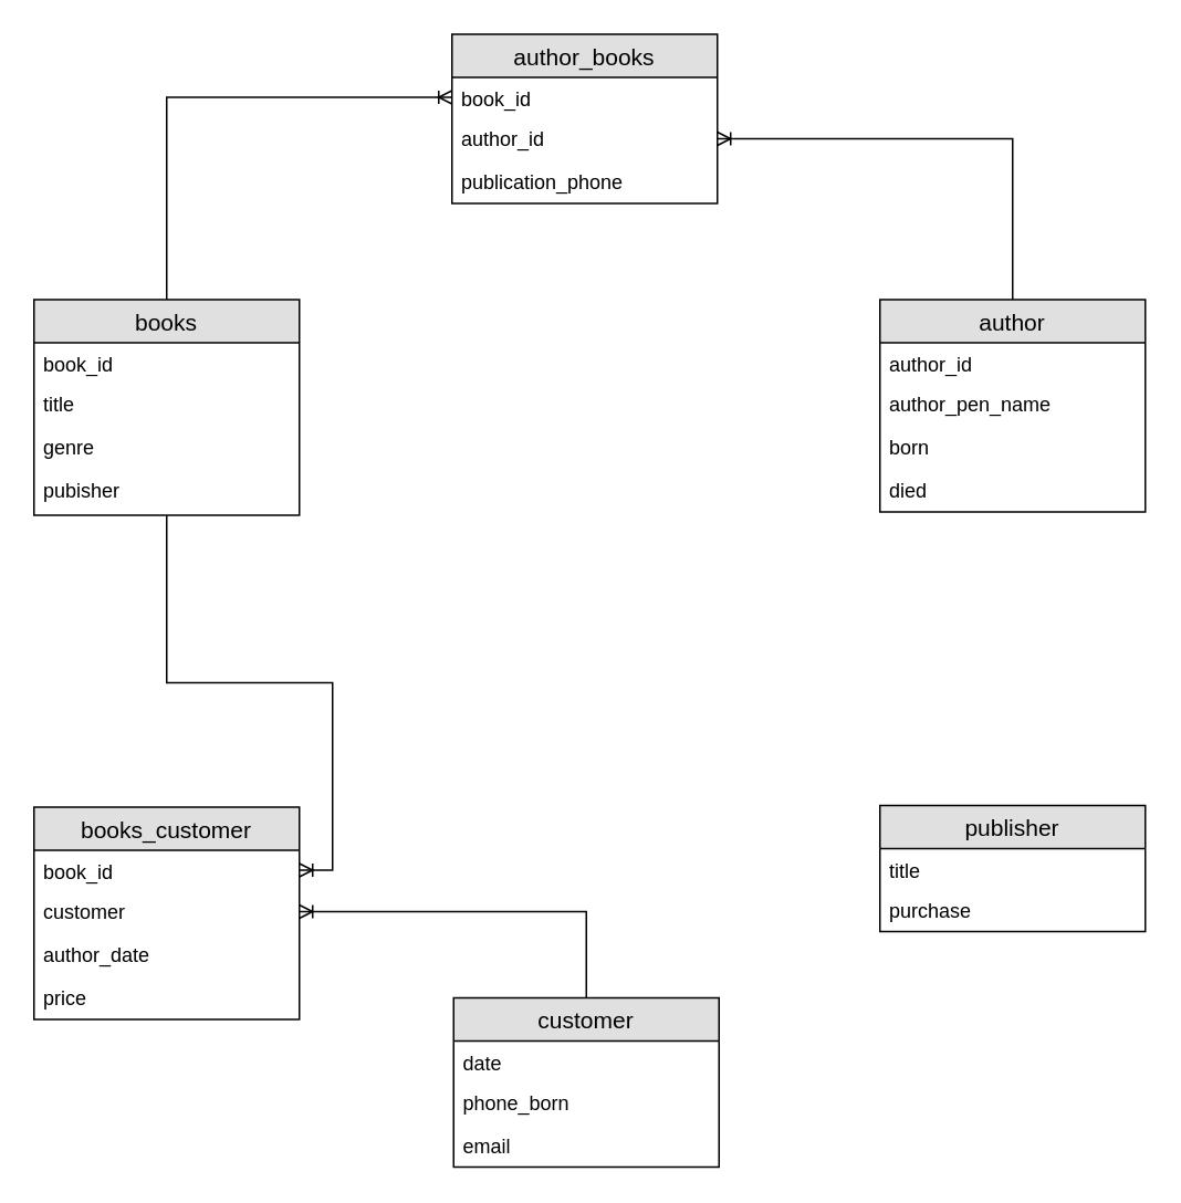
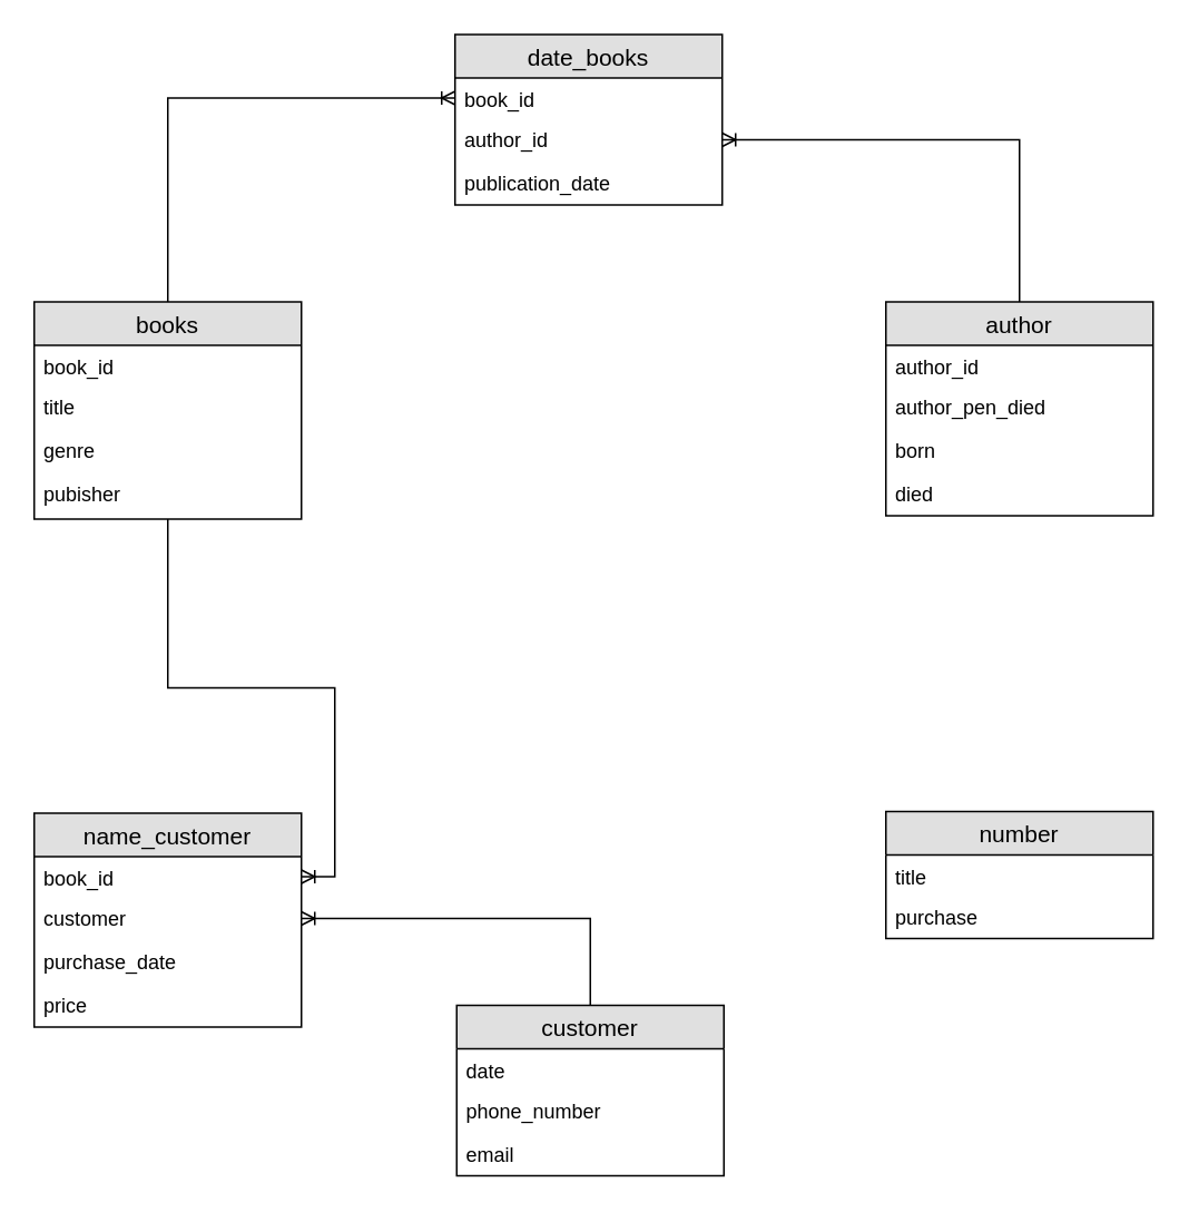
  <mxCell id="0" />
  <mxCell id="1" parent="0" />
  <mxCell id="2" value="" style="edgeStyle=orthogonalEdgeStyle;rounded=0;orthogonalLoop=1;jettySize=auto;html=1;entryX=1;entryY=0.5;entryDx=0;entryDy=0;endArrow=ERoneToMany;endFill=0;" edge="1" parent="1" source="4" target="28"><mxGeometry relative="1" as="geometry"><mxPoint x="55" y="286" as="targetPoint" /></mxGeometry></mxCell>
  <mxCell id="3" value="" style="edgeStyle=orthogonalEdgeStyle;rounded=0;orthogonalLoop=1;jettySize=auto;html=1;endArrow=ERoneToMany;endFill=0;entryX=0;entryY=0.5;entryDx=0;entryDy=0;" edge="1" parent="1" source="4" target="24"><mxGeometry relative="1" as="geometry"><mxPoint x="100" y="100" as="targetPoint" /></mxGeometry></mxCell>
  <mxCell id="4" value="books" style="swimlane;fontStyle=0;childLayout=stackLayout;horizontal=1;startSize=26;fillColor=#e0e0e0;horizontalStack=0;resizeParent=1;resizeParentMax=0;resizeLast=0;collapsible=1;marginBottom=0;swimlaneFillColor=#ffffff;align=center;fontSize=14;" vertex="1" parent="1"><mxGeometry x="20" y="180" width="160" height="130" as="geometry"><mxRectangle x="80" y="240" width="70" height="26" as="alternateBounds" /></mxGeometry></mxCell>
  <mxCell id="5" value="book_id" style="text;strokeColor=none;fillColor=none;spacingLeft=4;spacingRight=4;overflow=hidden;rotatable=0;points=[[0,0.5],[1,0.5]];portConstraint=eastwest;fontSize=12;" vertex="1" parent="4"><mxGeometry y="26" width="160" height="24" as="geometry" /></mxCell>
  <mxCell id="6" value="title" style="text;strokeColor=none;fillColor=none;spacingLeft=4;spacingRight=4;overflow=hidden;rotatable=0;points=[[0,0.5],[1,0.5]];portConstraint=eastwest;fontSize=12;" vertex="1" parent="4"><mxGeometry y="50" width="160" height="26" as="geometry" /></mxCell>
  <mxCell id="7" value="genre" style="text;strokeColor=none;fillColor=none;spacingLeft=4;spacingRight=4;overflow=hidden;rotatable=0;points=[[0,0.5],[1,0.5]];portConstraint=eastwest;fontSize=12;" vertex="1" parent="4"><mxGeometry y="76" width="160" height="26" as="geometry" /></mxCell>
  <mxCell id="8" value="pubisher" style="text;strokeColor=none;fillColor=none;spacingLeft=4;spacingRight=4;overflow=hidden;rotatable=0;points=[[0,0.5],[1,0.5]];portConstraint=eastwest;fontSize=12;" vertex="1" parent="4"><mxGeometry y="102" width="160" height="28" as="geometry" /></mxCell>
  <mxCell id="9" value="" style="edgeStyle=orthogonalEdgeStyle;rounded=0;orthogonalLoop=1;jettySize=auto;html=1;endArrow=ERoneToMany;endFill=0;entryX=1;entryY=0.5;entryDx=0;entryDy=0;" edge="1" parent="1" source="10" target="25"><mxGeometry relative="1" as="geometry"><mxPoint x="610" y="100" as="targetPoint" /></mxGeometry></mxCell>
  <mxCell id="10" value="author" style="swimlane;fontStyle=0;childLayout=stackLayout;horizontal=1;startSize=26;fillColor=#e0e0e0;horizontalStack=0;resizeParent=1;resizeParentMax=0;resizeLast=0;collapsible=1;marginBottom=0;swimlaneFillColor=#ffffff;align=center;fontSize=14;" vertex="1" parent="1"><mxGeometry x="530" y="180" width="160" height="128" as="geometry"><mxRectangle x="80" y="240" width="70" height="26" as="alternateBounds" /></mxGeometry></mxCell>
  <mxCell id="11" value="author_id" style="text;strokeColor=none;fillColor=none;spacingLeft=4;spacingRight=4;overflow=hidden;rotatable=0;points=[[0,0.5],[1,0.5]];portConstraint=eastwest;fontSize=12;" vertex="1" parent="10"><mxGeometry y="26" width="160" height="24" as="geometry" /></mxCell>
- <mxCell id="12" value="author_pen_name" style="text;strokeColor=none;fillColor=none;spacingLeft=4;spacingRight=4;overflow=hidden;rotatable=0;points=[[0,0.5],[1,0.5]];portConstraint=eastwest;fontSize=12;" vertex="1" parent="10"><mxGeometry y="50" width="160" height="26" as="geometry" /></mxCell>
+ <mxCell id="12" value="author_pen_died" style="text;strokeColor=none;fillColor=none;spacingLeft=4;spacingRight=4;overflow=hidden;rotatable=0;points=[[0,0.5],[1,0.5]];portConstraint=eastwest;fontSize=12;" vertex="1" parent="10"><mxGeometry y="50" width="160" height="26" as="geometry" /></mxCell>
  <mxCell id="13" value="born" style="text;strokeColor=none;fillColor=none;spacingLeft=4;spacingRight=4;overflow=hidden;rotatable=0;points=[[0,0.5],[1,0.5]];portConstraint=eastwest;fontSize=12;" vertex="1" parent="10"><mxGeometry y="76" width="160" height="26" as="geometry" /></mxCell>
  <mxCell id="14" value="died" style="text;strokeColor=none;fillColor=none;spacingLeft=4;spacingRight=4;overflow=hidden;rotatable=0;points=[[0,0.5],[1,0.5]];portConstraint=eastwest;fontSize=12;" vertex="1" parent="10"><mxGeometry y="102" width="160" height="26" as="geometry" /></mxCell>
  <mxCell id="15" value="" style="edgeStyle=orthogonalEdgeStyle;rounded=0;orthogonalLoop=1;jettySize=auto;html=1;endArrow=ERoneToMany;endFill=0;entryX=1;entryY=0.5;entryDx=0;entryDy=0;" edge="1" parent="1" source="16" target="29"><mxGeometry relative="1" as="geometry"><mxPoint x="308" y="707" as="targetPoint" /></mxGeometry></mxCell>
  <mxCell id="16" value="customer" style="swimlane;fontStyle=0;childLayout=stackLayout;horizontal=1;startSize=26;fillColor=#e0e0e0;horizontalStack=0;resizeParent=1;resizeParentMax=0;resizeLast=0;collapsible=1;marginBottom=0;swimlaneFillColor=#ffffff;align=center;fontSize=14;" vertex="1" parent="1"><mxGeometry x="273" y="601" width="160" height="102" as="geometry"><mxRectangle x="333" y="661" width="70" height="26" as="alternateBounds" /></mxGeometry></mxCell>
  <mxCell id="17" value="date" style="text;strokeColor=none;fillColor=none;spacingLeft=4;spacingRight=4;overflow=hidden;rotatable=0;points=[[0,0.5],[1,0.5]];portConstraint=eastwest;fontSize=12;" vertex="1" parent="16"><mxGeometry y="26" width="160" height="24" as="geometry" /></mxCell>
- <mxCell id="18" value="phone_born" style="text;strokeColor=none;fillColor=none;spacingLeft=4;spacingRight=4;overflow=hidden;rotatable=0;points=[[0,0.5],[1,0.5]];portConstraint=eastwest;fontSize=12;" vertex="1" parent="16"><mxGeometry y="50" width="160" height="26" as="geometry" /></mxCell>
+ <mxCell id="18" value="phone_number" style="text;strokeColor=none;fillColor=none;spacingLeft=4;spacingRight=4;overflow=hidden;rotatable=0;points=[[0,0.5],[1,0.5]];portConstraint=eastwest;fontSize=12;" vertex="1" parent="16"><mxGeometry y="50" width="160" height="26" as="geometry" /></mxCell>
  <mxCell id="19" value="email" style="text;strokeColor=none;fillColor=none;spacingLeft=4;spacingRight=4;overflow=hidden;rotatable=0;points=[[0,0.5],[1,0.5]];portConstraint=eastwest;fontSize=12;" vertex="1" parent="16"><mxGeometry y="76" width="160" height="26" as="geometry" /></mxCell>
- <mxCell id="20" value="publisher" style="swimlane;fontStyle=0;childLayout=stackLayout;horizontal=1;startSize=26;fillColor=#e0e0e0;horizontalStack=0;resizeParent=1;resizeParentMax=0;resizeLast=0;collapsible=1;marginBottom=0;swimlaneFillColor=#ffffff;align=center;fontSize=14;" vertex="1" parent="1"><mxGeometry x="530" y="485" width="160" height="76" as="geometry"><mxRectangle x="80" y="240" width="70" height="26" as="alternateBounds" /></mxGeometry></mxCell>
+ <mxCell id="20" value="number" style="swimlane;fontStyle=0;childLayout=stackLayout;horizontal=1;startSize=26;fillColor=#e0e0e0;horizontalStack=0;resizeParent=1;resizeParentMax=0;resizeLast=0;collapsible=1;marginBottom=0;swimlaneFillColor=#ffffff;align=center;fontSize=14;" vertex="1" parent="1"><mxGeometry x="530" y="485" width="160" height="76" as="geometry"><mxRectangle x="80" y="240" width="70" height="26" as="alternateBounds" /></mxGeometry></mxCell>
  <mxCell id="21" value="title" style="text;strokeColor=none;fillColor=none;spacingLeft=4;spacingRight=4;overflow=hidden;rotatable=0;points=[[0,0.5],[1,0.5]];portConstraint=eastwest;fontSize=12;" vertex="1" parent="20"><mxGeometry y="26" width="160" height="24" as="geometry" /></mxCell>
  <mxCell id="22" value="purchase" style="text;strokeColor=none;fillColor=none;spacingLeft=4;spacingRight=4;overflow=hidden;rotatable=0;points=[[0,0.5],[1,0.5]];portConstraint=eastwest;fontSize=12;" vertex="1" parent="20"><mxGeometry y="50" width="160" height="26" as="geometry" /></mxCell>
- <mxCell id="23" value="author_books" style="swimlane;fontStyle=0;childLayout=stackLayout;horizontal=1;startSize=26;fillColor=#e0e0e0;horizontalStack=0;resizeParent=1;resizeParentMax=0;resizeLast=0;collapsible=1;marginBottom=0;swimlaneFillColor=#ffffff;align=center;fontSize=14;" vertex="1" parent="1"><mxGeometry x="272" y="20" width="160" height="102" as="geometry"><mxRectangle x="80" y="240" width="70" height="26" as="alternateBounds" /></mxGeometry></mxCell>
+ <mxCell id="23" value="date_books" style="swimlane;fontStyle=0;childLayout=stackLayout;horizontal=1;startSize=26;fillColor=#e0e0e0;horizontalStack=0;resizeParent=1;resizeParentMax=0;resizeLast=0;collapsible=1;marginBottom=0;swimlaneFillColor=#ffffff;align=center;fontSize=14;" vertex="1" parent="1"><mxGeometry x="272" y="20" width="160" height="102" as="geometry"><mxRectangle x="80" y="240" width="70" height="26" as="alternateBounds" /></mxGeometry></mxCell>
  <mxCell id="24" value="book_id" style="text;strokeColor=none;fillColor=none;spacingLeft=4;spacingRight=4;overflow=hidden;rotatable=0;points=[[0,0.5],[1,0.5]];portConstraint=eastwest;fontSize=12;" vertex="1" parent="23"><mxGeometry y="26" width="160" height="24" as="geometry" /></mxCell>
  <mxCell id="25" value="author_id" style="text;strokeColor=none;fillColor=none;spacingLeft=4;spacingRight=4;overflow=hidden;rotatable=0;points=[[0,0.5],[1,0.5]];portConstraint=eastwest;fontSize=12;" vertex="1" parent="23"><mxGeometry y="50" width="160" height="26" as="geometry" /></mxCell>
- <mxCell id="26" value="publication_phone" style="text;strokeColor=none;fillColor=none;spacingLeft=4;spacingRight=4;overflow=hidden;rotatable=0;points=[[0,0.5],[1,0.5]];portConstraint=eastwest;fontSize=12;" vertex="1" parent="23"><mxGeometry y="76" width="160" height="26" as="geometry" /></mxCell>
- <mxCell id="27" value="books_customer" style="swimlane;fontStyle=0;childLayout=stackLayout;horizontal=1;startSize=26;fillColor=#e0e0e0;horizontalStack=0;resizeParent=1;resizeParentMax=0;resizeLast=0;collapsible=1;marginBottom=0;swimlaneFillColor=#ffffff;align=center;fontSize=14;" vertex="1" parent="1"><mxGeometry x="20" y="486" width="160" height="128" as="geometry"><mxRectangle x="80" y="546" width="70" height="26" as="alternateBounds" /></mxGeometry></mxCell>
+ <mxCell id="26" value="publication_date" style="text;strokeColor=none;fillColor=none;spacingLeft=4;spacingRight=4;overflow=hidden;rotatable=0;points=[[0,0.5],[1,0.5]];portConstraint=eastwest;fontSize=12;" vertex="1" parent="23"><mxGeometry y="76" width="160" height="26" as="geometry" /></mxCell>
+ <mxCell id="27" value="name_customer" style="swimlane;fontStyle=0;childLayout=stackLayout;horizontal=1;startSize=26;fillColor=#e0e0e0;horizontalStack=0;resizeParent=1;resizeParentMax=0;resizeLast=0;collapsible=1;marginBottom=0;swimlaneFillColor=#ffffff;align=center;fontSize=14;" vertex="1" parent="1"><mxGeometry x="20" y="486" width="160" height="128" as="geometry"><mxRectangle x="80" y="546" width="70" height="26" as="alternateBounds" /></mxGeometry></mxCell>
  <mxCell id="28" value="book_id" style="text;strokeColor=none;fillColor=none;spacingLeft=4;spacingRight=4;overflow=hidden;rotatable=0;points=[[0,0.5],[1,0.5]];portConstraint=eastwest;fontSize=12;" vertex="1" parent="27"><mxGeometry y="26" width="160" height="24" as="geometry" /></mxCell>
  <mxCell id="29" value="customer" style="text;strokeColor=none;fillColor=none;spacingLeft=4;spacingRight=4;overflow=hidden;rotatable=0;points=[[0,0.5],[1,0.5]];portConstraint=eastwest;fontSize=12;" vertex="1" parent="27"><mxGeometry y="50" width="160" height="26" as="geometry" /></mxCell>
- <mxCell id="30" value="author_date" style="text;strokeColor=none;fillColor=none;spacingLeft=4;spacingRight=4;overflow=hidden;rotatable=0;points=[[0,0.5],[1,0.5]];portConstraint=eastwest;fontSize=12;" vertex="1" parent="27"><mxGeometry y="76" width="160" height="26" as="geometry" /></mxCell>
+ <mxCell id="30" value="purchase_date" style="text;strokeColor=none;fillColor=none;spacingLeft=4;spacingRight=4;overflow=hidden;rotatable=0;points=[[0,0.5],[1,0.5]];portConstraint=eastwest;fontSize=12;" vertex="1" parent="27"><mxGeometry y="76" width="160" height="26" as="geometry" /></mxCell>
  <mxCell id="31" value="price" style="text;strokeColor=none;fillColor=none;spacingLeft=4;spacingRight=4;overflow=hidden;rotatable=0;points=[[0,0.5],[1,0.5]];portConstraint=eastwest;fontSize=12;" vertex="1" parent="27"><mxGeometry y="102" width="160" height="26" as="geometry" /></mxCell>
